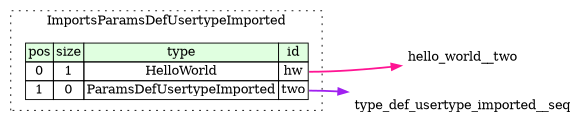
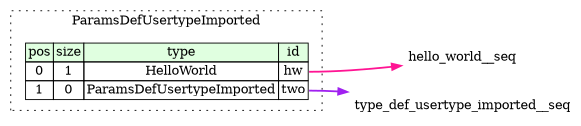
  digraph {
    fontname="DejaVu Serif"
    rankdir=LR
    node [fontname="DejaVu Serif" shape=plaintext]
    edge [fontname="DejaVu Serif" style=bold]
    n1 [label=<<TABLE BORDER="0" CELLBORDER="1" CELLSPACING="0"> 			<TR><TD BGCOLOR="#E0FFE0">pos</TD><TD BGCOLOR="#E0FFE0">size</TD><TD BGCOLOR="#E0FFE0">type</TD><TD BGCOLOR="#E0FFE0">id</TD></TR> 			<TR><TD PORT="hw_pos">0</TD><TD PORT="hw_size">1</TD><TD>HelloWorld</TD><TD PORT="hw_type">hw</TD></TR> 			<TR><TD PORT="two_pos">1</TD><TD PORT="two_size">0</TD><TD>ParamsDefUsertypeImported</TD><TD PORT="two_type">two</TD></TR> 		</TABLE>>]
-   hello_world__seq [label=hello_world__two]
+   hello_world__seq
    n3 [label=type_def_usertype_imported__seq]
    subgraph cluster_1 {
-     label=ImportsParamsDefUsertypeImported
+     label=ParamsDefUsertypeImported
      style=dotted
      n1
    }
    n1 -> hello_world__seq [color=deeppink tailport=hw_type]
    n1 -> n3 [color=purple tailport=two_type]
  }
